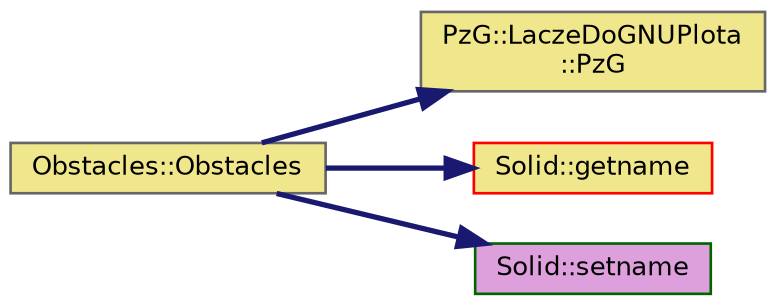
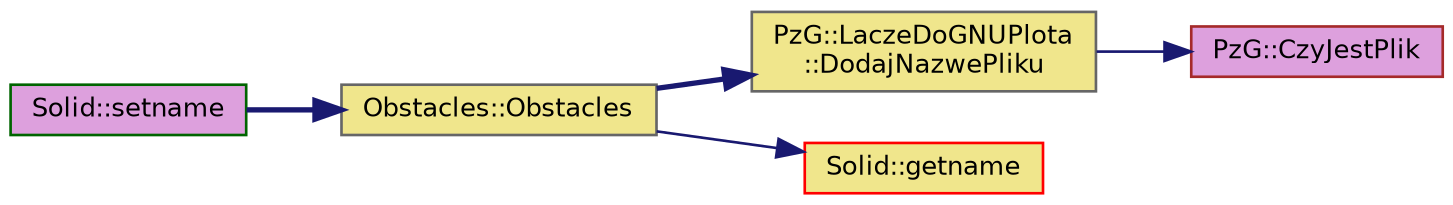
  digraph {
    rankdir=LR
    node [color=gray40 fillcolor=khaki fontname=Helvetica fontsize=10 shape=record style=filled]
    edge [color=midnightblue fontname=Helvetica fontsize=10 labelfontname=Helvetica labelfontsize=10 style=bold]
    n1 [fontcolor=black height=0.2 label="Obstacles::Obstacles" width=0.4]
-   n2 [height=0.2 label="PzG::LaczeDoGNUPlota\l::PzG" width=0.4]
+   n2 [height=0.2 label="PzG::LaczeDoGNUPlota\l::DodajNazwePliku" width=0.4]
    n3 [color=red height=0.2 label="Solid::getname" width=0.4]
    n4 [color=darkgreen fillcolor=plum height=0.2 label="Solid::setname" width=0.4]
+   n5 [color=brown fillcolor=plum height=0.2 label="PzG::CzyJestPlik" width=0.4]
    n1 -> n2
-   n1 -> n3
-   n1 -> n4
+   n1 -> n3 [style=solid]
+   n4 -> n1
+   n2 -> n5 [style=solid]
  }
